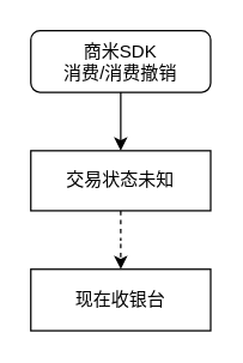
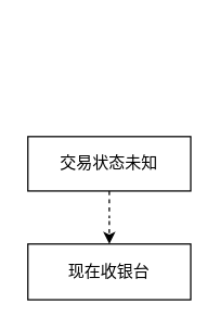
  <mxCell id="0" />
  <mxCell id="1" parent="0" />
- <mxCell id="2" style="edgeStyle=orthogonalEdgeStyle;rounded=0;orthogonalLoop=1;jettySize=auto;html=1;exitX=0.5;exitY=1;exitDx=0;exitDy=0;entryX=0.5;entryY=0;entryDx=0;entryDy=0;" edge="1" parent="1" source="3" target="5"><mxGeometry relative="1" as="geometry" /></mxCell>
- <mxCell id="3" value="商米SDK&lt;br&gt;消费/消费撤销&lt;br&gt;" style="rounded=1;whiteSpace=wrap;html=1;" vertex="1" parent="1"><mxGeometry x="20" y="20" width="120" height="41" as="geometry" /></mxCell>
  <mxCell id="4" style="edgeStyle=orthogonalEdgeStyle;rounded=0;orthogonalLoop=1;jettySize=auto;html=1;exitX=0.5;exitY=1;exitDx=0;exitDy=0;dashed=1;" edge="1" parent="1" source="5" target="6"><mxGeometry relative="1" as="geometry" /></mxCell>
  <mxCell id="5" value="&lt;span&gt;交易状态未知&lt;/span&gt;" style="rounded=0;whiteSpace=wrap;html=1;" vertex="1" parent="1"><mxGeometry x="20" y="100" width="120" height="40" as="geometry" /></mxCell>
  <mxCell id="6" value="现在收银台" style="rounded=0;whiteSpace=wrap;html=1;" vertex="1" parent="1"><mxGeometry x="20" y="179" width="120" height="41" as="geometry" /></mxCell>
